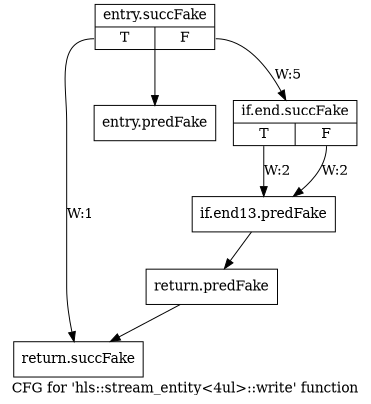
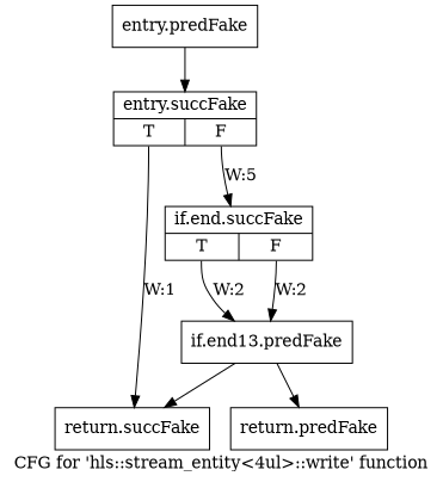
  digraph {
    label="CFG for 'hls::stream_entity\<4ul\>::write' function"
    node [shape=record filename="/tools/Xilinx/Vitis_HLS/2023.1/include/hls_stream.h" linenumber=250]
    edge [execusionnum=2 filename="/tools/Xilinx/Vitis_HLS/2023.1/include/hls_stream.h"]
    n1 [label="{entry.predFake}" filename="" linenumber=""]
    n2 [label="{entry.succFake|{<s0>T|<s1>F}}" linenumber=229]
    n3 [label="{if.end.succFake|{<s0>T|<s1>F}}" linenumber=245]
    n4 [label="{return.succFake}"]
    n5 [label="{return.predFake}"]
    n6 [label="{if.end13.predFake}" linenumber=248]
-   n2 -> n1
+   n1 -> n2
    n2 -> n3 [label="W:5" tailport=s1]
    n2 -> n4 [execusionnum=0 label="W:1" tailport=s0]
    n3 -> n6 [execusionnum=1 label="W:2" tailport=s0]
    n3 -> n6 [label="W:2" tailport=s1 execusionnum="" filename=""]
-   n5 -> n4
+   n6 -> n4
    n6 -> n5
  }
